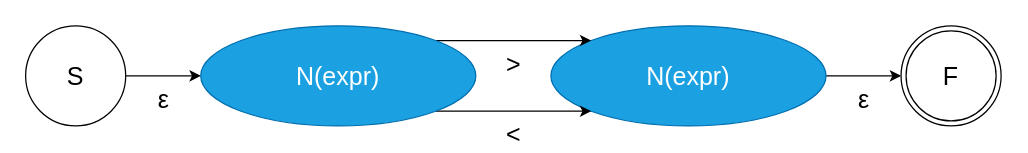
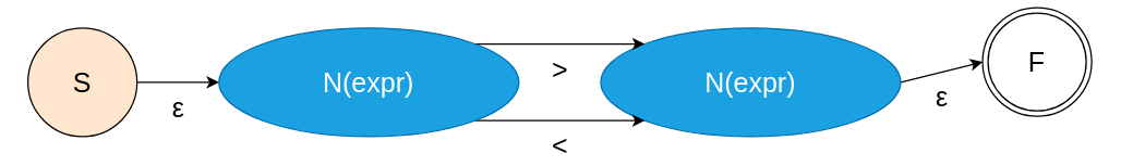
  <mxCell id="0" />
  <mxCell id="1" parent="0" />
  <mxCell id="2" value="ε" style="edgeStyle=none;rounded=0;orthogonalLoop=1;jettySize=auto;html=1;exitX=1;exitY=0.5;exitDx=0;exitDy=0;entryX=0;entryY=0.5;entryDx=0;entryDy=0;fontSize=20;labelPosition=center;verticalLabelPosition=bottom;align=center;verticalAlign=top;" parent="1" source="3" target="8" edge="1"><mxGeometry relative="1" as="geometry" /></mxCell>
- <mxCell id="3" value="S" style="ellipse;whiteSpace=wrap;html=1;aspect=fixed;fontSize=20;" parent="1" vertex="1"><mxGeometry x="20" y="20" width="80" height="80" as="geometry" /></mxCell>
+ <mxCell id="3" value="S" style="ellipse;whiteSpace=wrap;html=1;aspect=fixed;fontSize=20;fillColor=#ffe6cc;" parent="1" vertex="1"><mxGeometry x="20" y="20" width="80" height="80" as="geometry" /></mxCell>
  <mxCell id="4" value="ε" style="edgeStyle=none;rounded=0;orthogonalLoop=1;jettySize=auto;html=1;exitX=1;exitY=0.5;exitDx=0;exitDy=0;fontSize=20;entryX=0;entryY=0.5;entryDx=0;entryDy=0;labelPosition=center;verticalLabelPosition=bottom;align=center;verticalAlign=top;" parent="1" source="5" target="9" edge="1"><mxGeometry relative="1" as="geometry"><mxPoint x="720" y="60" as="targetPoint" /></mxGeometry></mxCell>
  <mxCell id="5" value="N(expr)" style="ellipse;whiteSpace=wrap;html=1;fontSize=20;fillColor=#1ba1e2;strokeColor=#006EAF;fontColor=#ffffff;" parent="1" vertex="1"><mxGeometry x="440" y="20" width="220" height="80" as="geometry" /></mxCell>
  <mxCell id="6" value="&amp;gt;" style="edgeStyle=orthogonalEdgeStyle;rounded=0;orthogonalLoop=1;jettySize=auto;html=1;exitX=1;exitY=0;exitDx=0;exitDy=0;entryX=0;entryY=0;entryDx=0;entryDy=0;fontSize=20;labelPosition=center;verticalLabelPosition=bottom;align=center;verticalAlign=top;" parent="1" source="8" target="5" edge="1"><mxGeometry relative="1" as="geometry" /></mxCell>
  <mxCell id="7" value="&amp;lt;" style="edgeStyle=orthogonalEdgeStyle;rounded=0;orthogonalLoop=1;jettySize=auto;html=1;exitX=1;exitY=1;exitDx=0;exitDy=0;entryX=0;entryY=1;entryDx=0;entryDy=0;fontSize=20;labelPosition=center;verticalLabelPosition=bottom;align=center;verticalAlign=top;" parent="1" source="8" target="5" edge="1"><mxGeometry relative="1" as="geometry" /></mxCell>
  <mxCell id="8" value="N(expr)" style="ellipse;whiteSpace=wrap;html=1;fontSize=20;fillColor=#1ba1e2;strokeColor=#006EAF;fontColor=#ffffff;" parent="1" vertex="1"><mxGeometry x="160" y="20" width="220" height="80" as="geometry" /></mxCell>
- <mxCell id="9" value="F" style="ellipse;shape=doubleEllipse;whiteSpace=wrap;html=1;aspect=fixed;fontSize=20;" vertex="1" parent="1"><mxGeometry x="720" y="20" width="80" height="80" as="geometry" /></mxCell>
+ <mxCell id="9" value="F" style="ellipse;shape=doubleEllipse;whiteSpace=wrap;html=1;aspect=fixed;fontSize=20;" vertex="1" parent="1"><mxGeometry x="720" y="5" width="80" height="80" as="geometry" /></mxCell>
